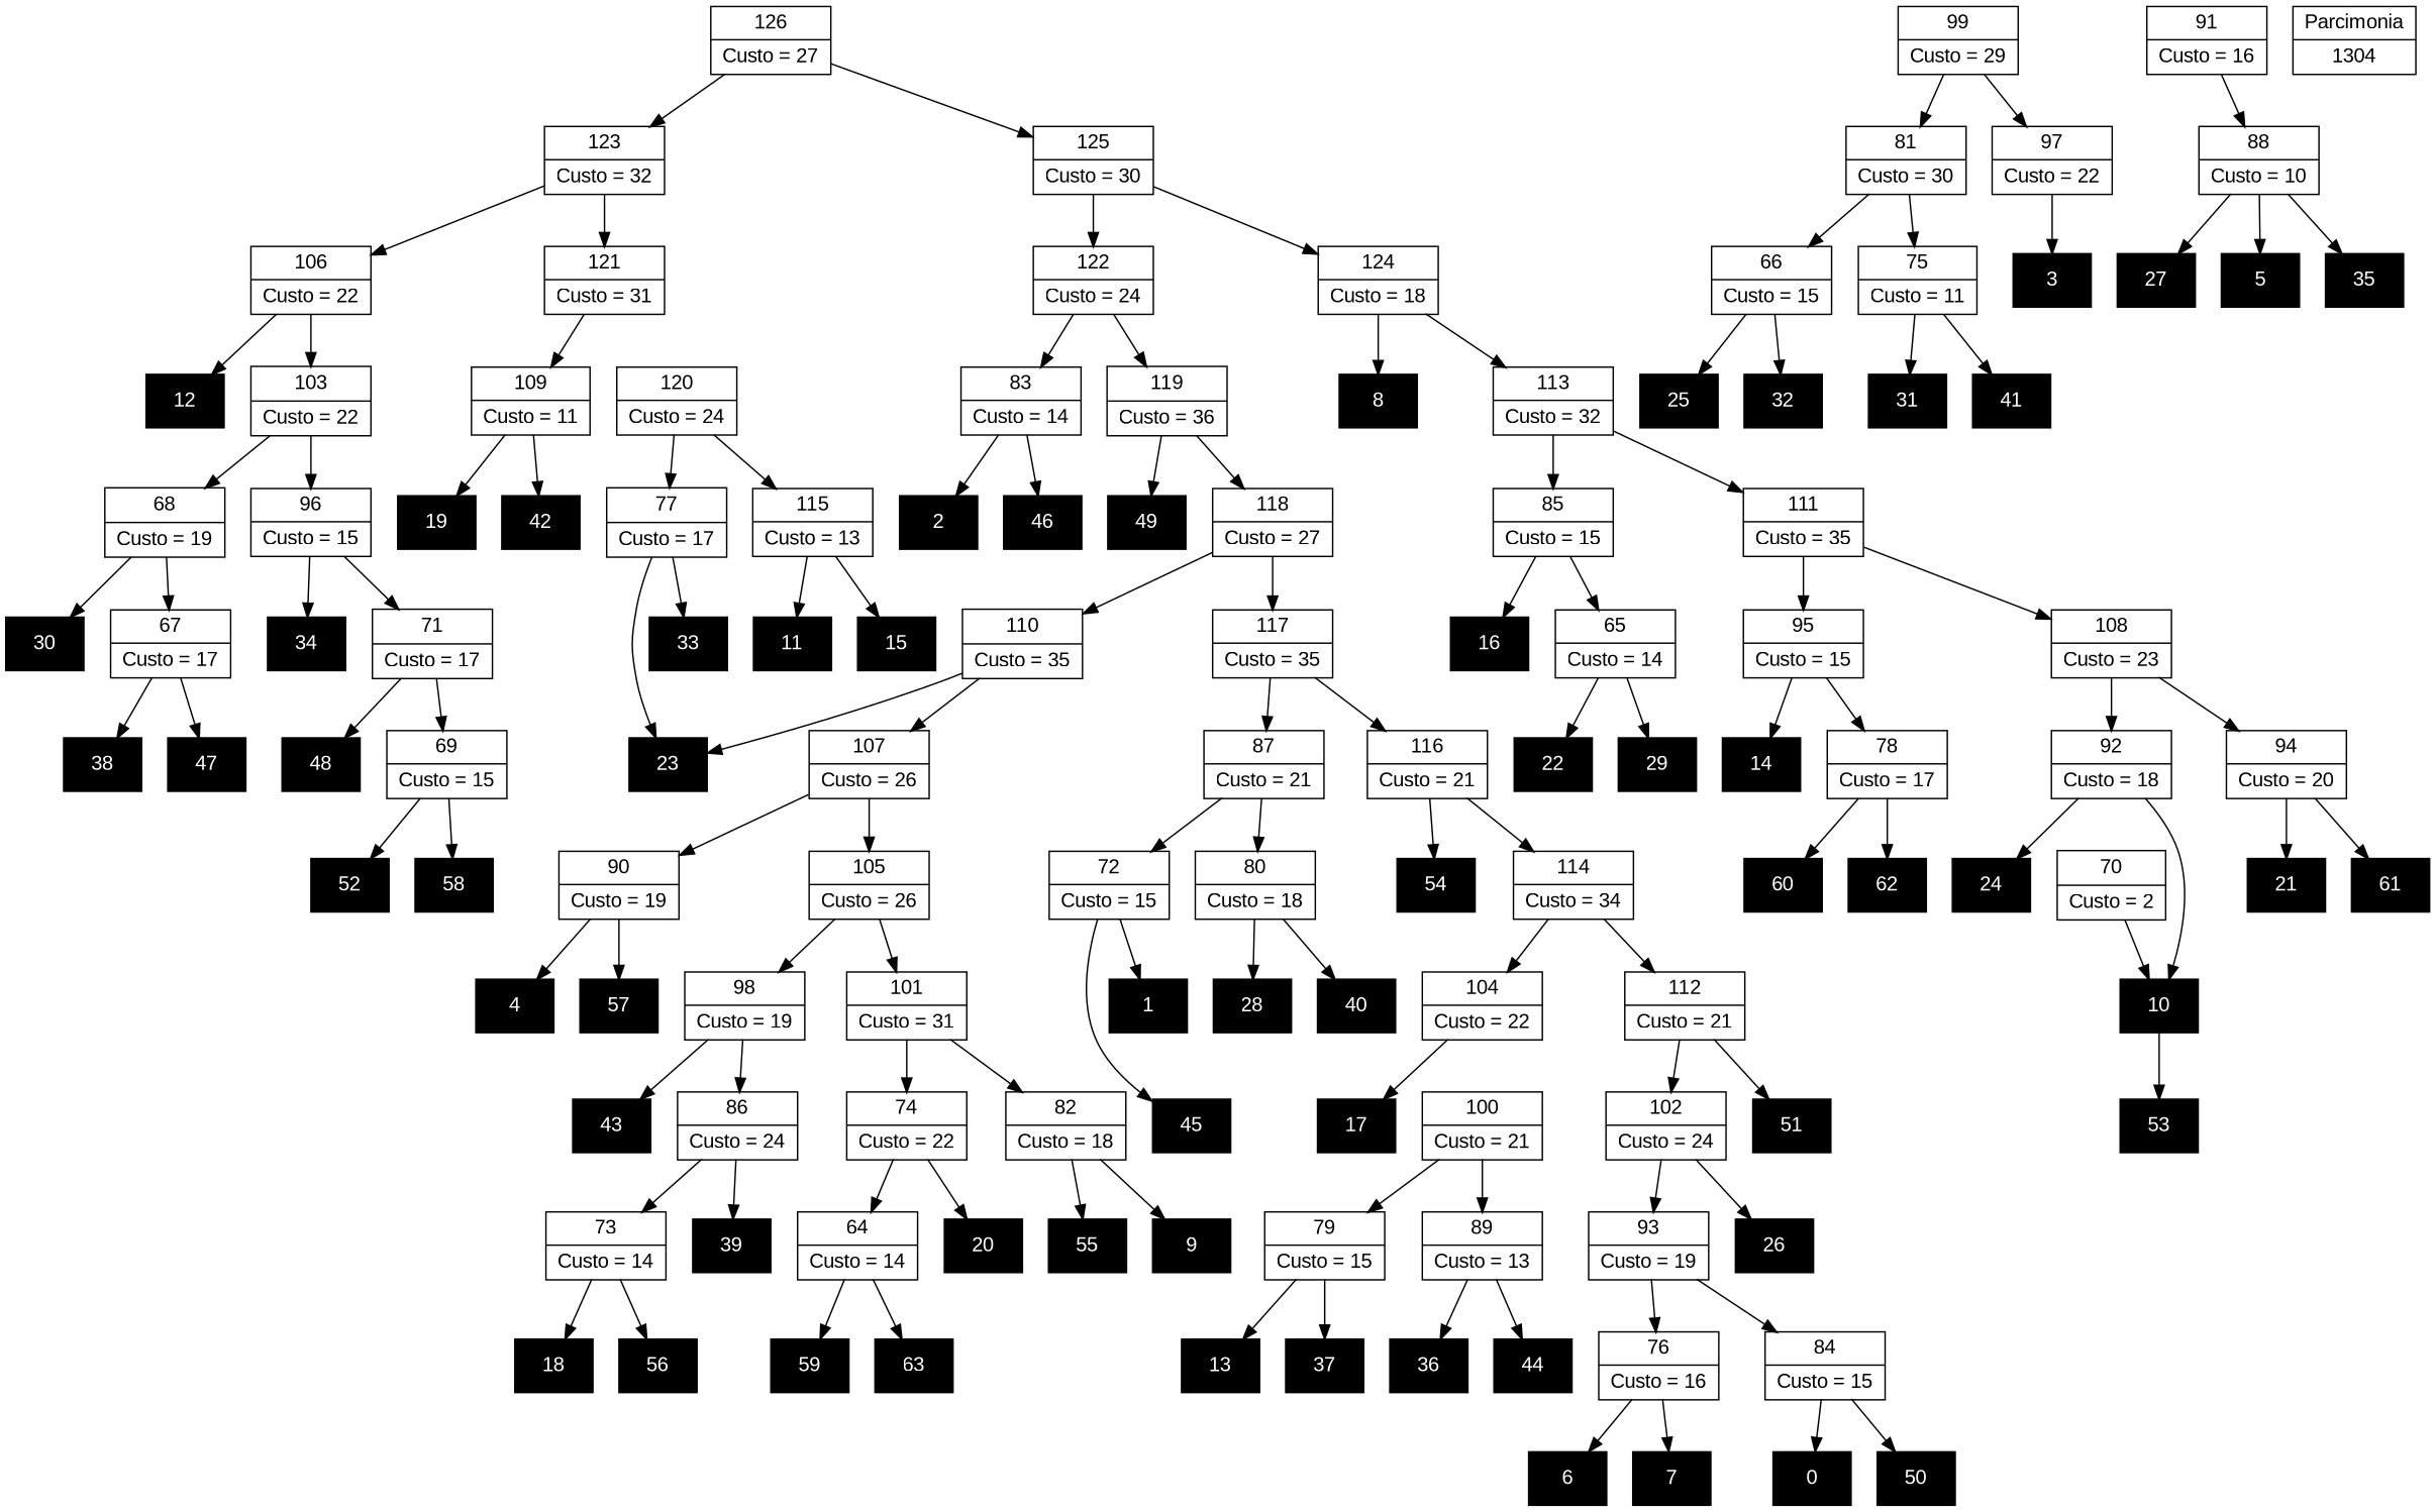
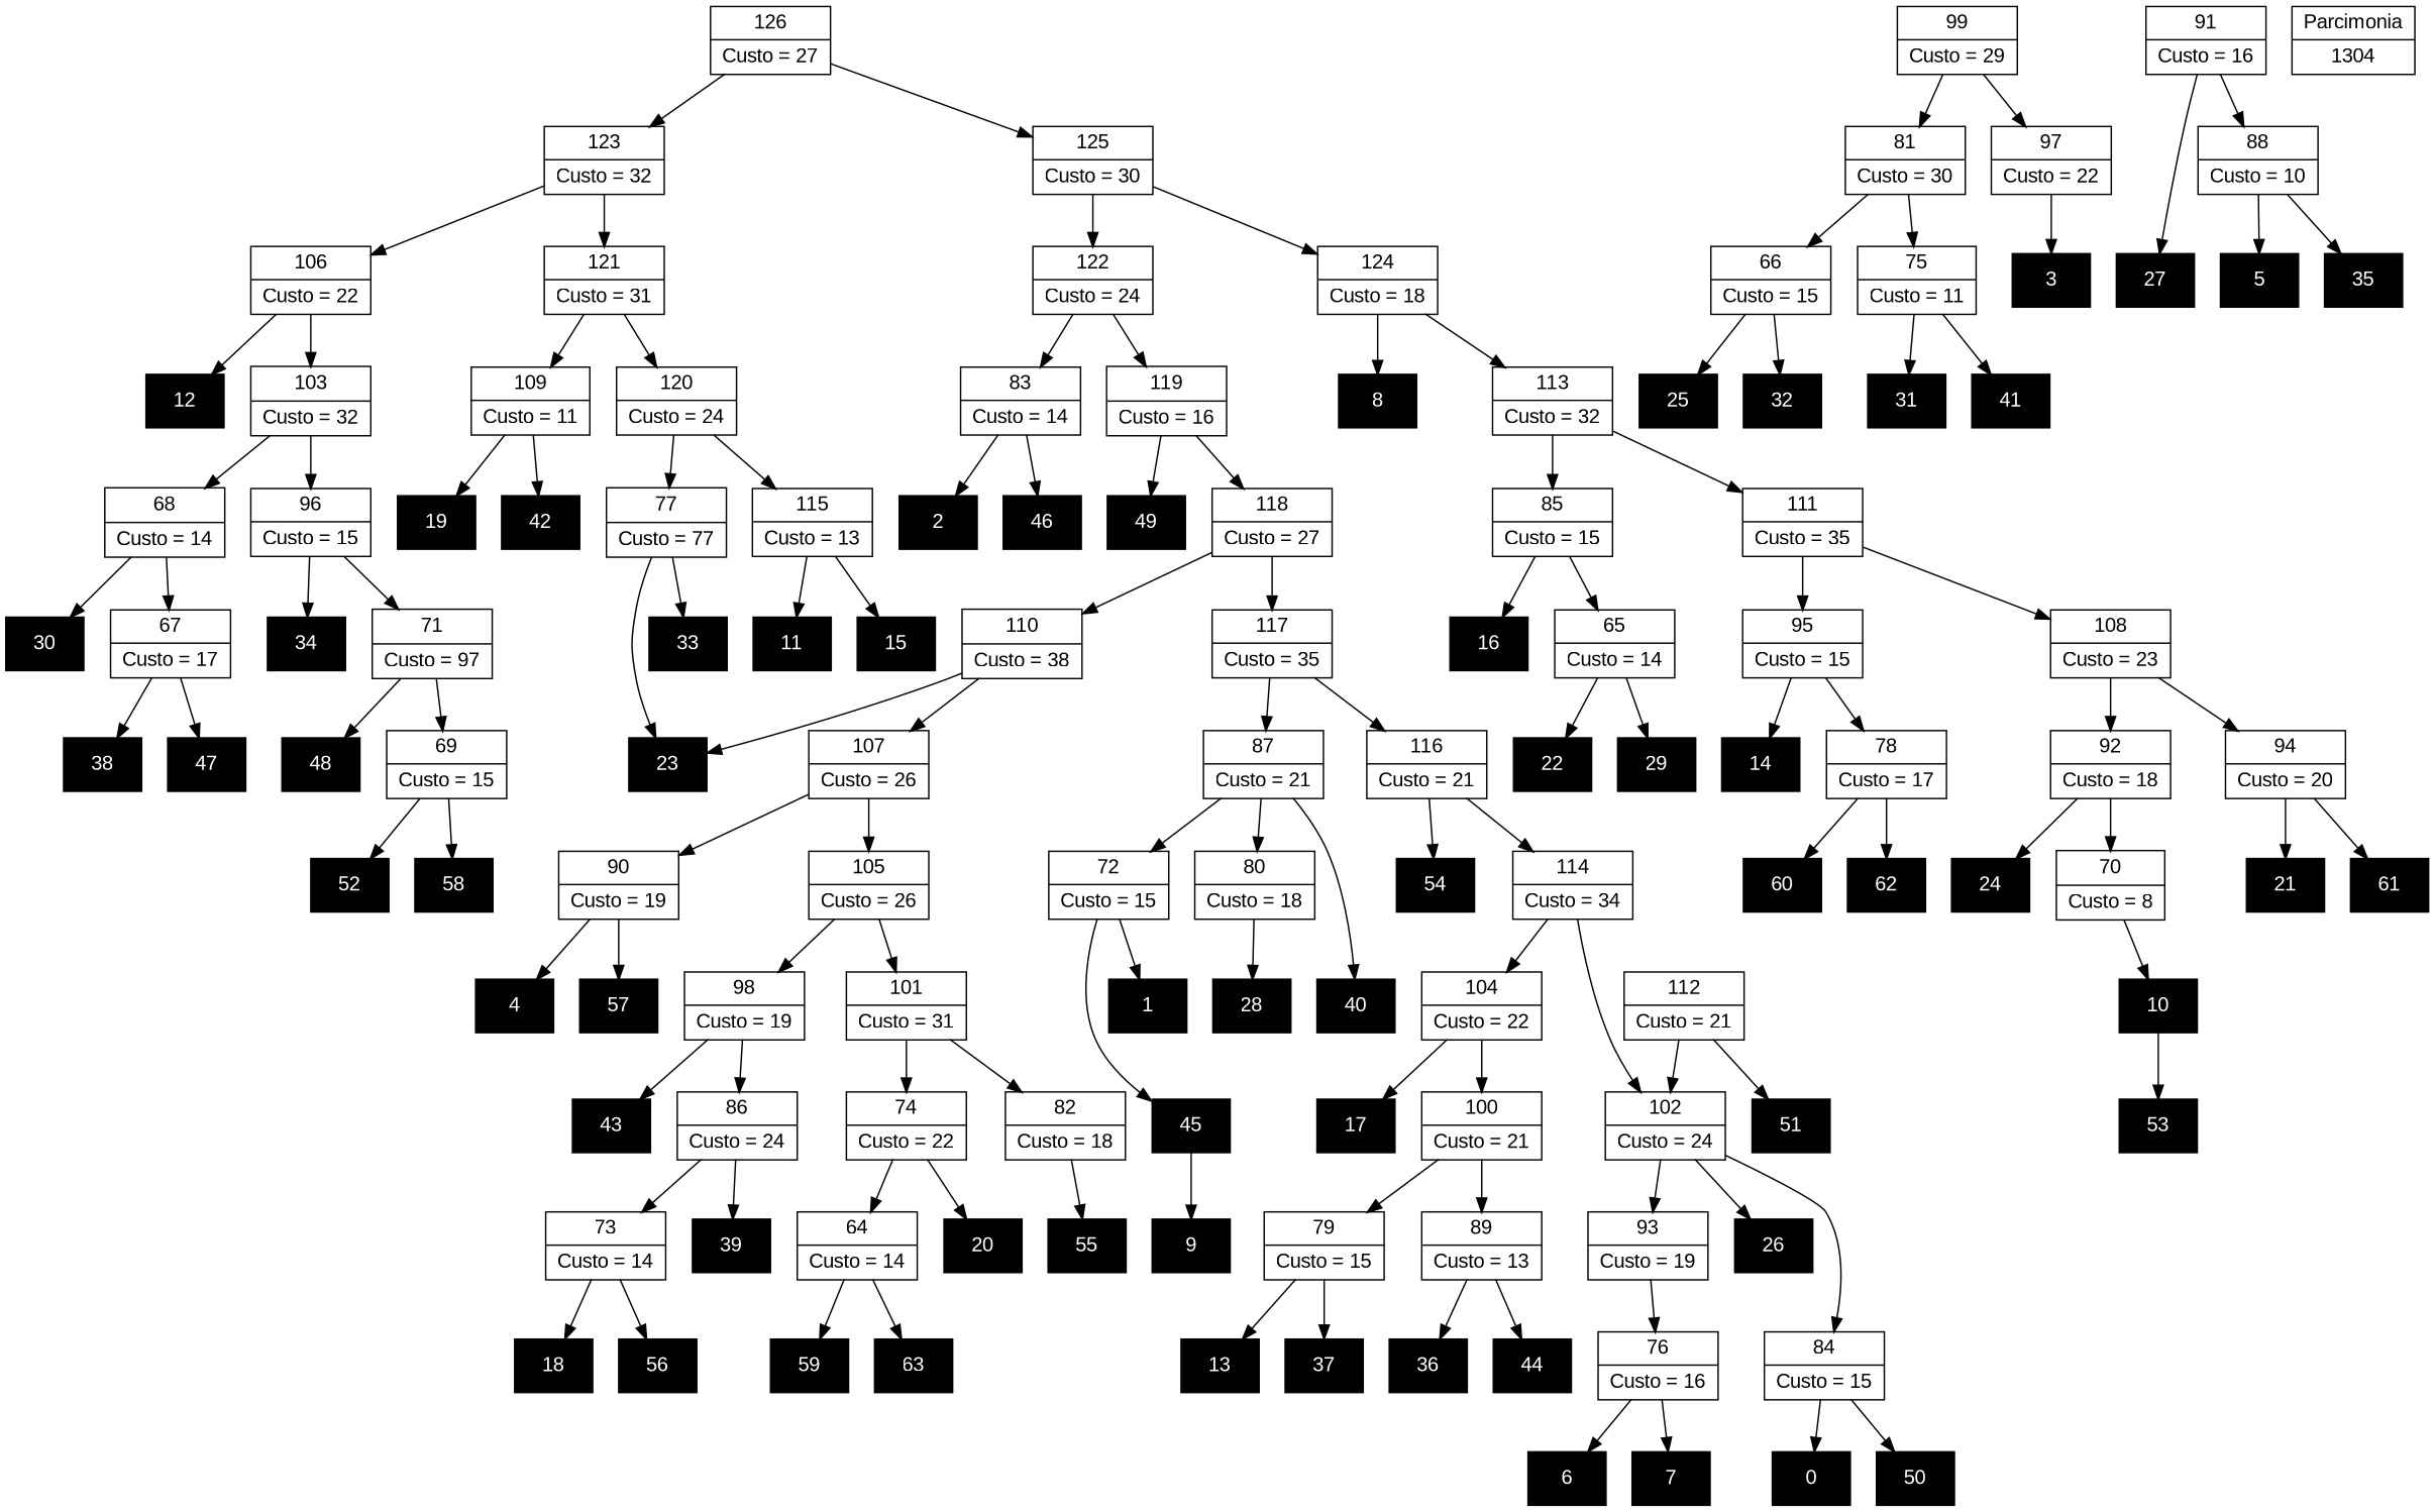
  digraph {
    fontname="Liberation Sans"
    node [fontname="Liberation Sans" shape=record]
    edge [fontname="Liberation Sans"]
    n1 [color=black fontcolor=white fontsize=14 height=0.5 label="{0}" style=filled]
    n2 [color=black fontcolor=white fontsize=14 height=0.5 label="{1}" style=filled]
    n3 [color=black fontcolor=white fontsize=14 height=0.5 label="{2}" style=filled]
    n4 [color=black fontcolor=white fontsize=14 height=0.5 label="{3}" style=filled]
    n5 [color=black fontcolor=white fontsize=14 height=0.5 label="{4}" style=filled]
    n6 [color=black fontcolor=white fontsize=14 height=0.5 label="{5}" style=filled]
    n7 [color=black fontcolor=white fontsize=14 height=0.5 label="{6}" style=filled]
    n8 [color=black fontcolor=white fontsize=14 height=0.5 label="{7}" style=filled]
    n9 [color=black fontcolor=white fontsize=14 height=0.5 label="{8}" style=filled]
    n10 [color=black fontcolor=white fontsize=14 height=0.5 label="{9}" style=filled]
    n11 [color=black fontcolor=white fontsize=14 height=0.5 label="{10}" style=filled]
    n12 [color=black fontcolor=white fontsize=14 height=0.5 label="{53}" style=filled]
    n13 [color=black fontcolor=white fontsize=14 height=0.5 label="{11}" style=filled]
    n14 [color=black fontcolor=white fontsize=14 height=0.5 label="{12}" style=filled]
    n15 [color=black fontcolor=white fontsize=14 height=0.5 label="{13}" style=filled]
    n16 [color=black fontcolor=white fontsize=14 height=0.5 label="{14}" style=filled]
    n17 [color=black fontcolor=white fontsize=14 height=0.5 label="{15}" style=filled]
    n18 [color=black fontcolor=white fontsize=14 height=0.5 label="{16}" style=filled]
    n19 [color=black fontcolor=white fontsize=14 height=0.5 label="{17}" style=filled]
    n20 [color=black fontcolor=white fontsize=14 height=0.5 label="{18}" style=filled]
    n21 [color=black fontcolor=white fontsize=14 height=0.5 label="{19}" style=filled]
    n22 [color=black fontcolor=white fontsize=14 height=0.5 label="{20}" style=filled]
    n23 [color=black fontcolor=white fontsize=14 height=0.5 label="{21}" style=filled]
    n24 [color=black fontcolor=white fontsize=14 height=0.5 label="{22}" style=filled]
    n25 [color=black fontcolor=white fontsize=14 height=0.5 label="{23}" style=filled]
    n26 [color=black fontcolor=white fontsize=14 height=0.5 label="{24}" style=filled]
    n27 [color=black fontcolor=white fontsize=14 height=0.5 label="{25}" style=filled]
    n28 [color=black fontcolor=white fontsize=14 height=0.5 label="{26}" style=filled]
    n29 [color=black fontcolor=white fontsize=14 height=0.5 label="{27}" style=filled]
    n30 [color=black fontcolor=white fontsize=14 height=0.5 label="{28}" style=filled]
    n31 [color=black fontcolor=white fontsize=14 height=0.5 label="{29}" style=filled]
    n32 [color=black fontcolor=white fontsize=14 height=0.5 label="{30}" style=filled]
    n33 [color=black fontcolor=white fontsize=14 height=0.5 label="{31}" style=filled]
    n34 [color=black fontcolor=white fontsize=14 height=0.5 label="{32}" style=filled]
    n35 [color=black fontcolor=white fontsize=14 height=0.5 label="{33}" style=filled]
    n36 [color=black fontcolor=white fontsize=14 height=0.5 label="{34}" style=filled]
    n37 [color=black fontcolor=white fontsize=14 height=0.5 label="{35}" style=filled]
    n38 [color=black fontcolor=white fontsize=14 height=0.5 label="{36}" style=filled]
    n39 [color=black fontcolor=white fontsize=14 height=0.5 label="{37}" style=filled]
    n40 [color=black fontcolor=white fontsize=14 height=0.5 label="{38}" style=filled]
    n41 [color=black fontcolor=white fontsize=14 height=0.5 label="{39}" style=filled]
    n42 [color=black fontcolor=white fontsize=14 height=0.5 label="{40}" style=filled]
    n43 [color=black fontcolor=white fontsize=14 height=0.5 label="{41}" style=filled]
    n44 [color=black fontcolor=white fontsize=14 height=0.5 label="{42}" style=filled]
    n45 [color=black fontcolor=white fontsize=14 height=0.5 label="{43}" style=filled]
    n46 [color=black fontcolor=white fontsize=14 height=0.5 label="{44}" style=filled]
    n47 [color=black fontcolor=white fontsize=14 height=0.5 label="{45}" style=filled]
    n48 [color=black fontcolor=white fontsize=14 height=0.5 label="{46}" style=filled]
    n49 [color=black fontcolor=white fontsize=14 height=0.5 label="{47}" style=filled]
    n50 [color=black fontcolor=white fontsize=14 height=0.5 label="{48}" style=filled]
    n51 [color=black fontcolor=white fontsize=14 height=0.5 label="{49}" style=filled]
    n52 [color=black fontcolor=white fontsize=14 height=0.5 label="{50}" style=filled]
    n53 [color=black fontcolor=white fontsize=14 height=0.5 label="{51}" style=filled]
    n54 [color=black fontcolor=white fontsize=14 height=0.5 label="{52}" style=filled]
    n55 [color=black fontcolor=white fontsize=14 height=0.5 label="{54}" style=filled]
    n56 [color=black fontcolor=white fontsize=14 height=0.5 label="{55}" style=filled]
    n57 [color=black fontcolor=white fontsize=14 height=0.5 label="{56}" style=filled]
    n58 [color=black fontcolor=white fontsize=14 height=0.5 label="{57}" style=filled]
    n59 [color=black fontcolor=white fontsize=14 height=0.5 label="{58}" style=filled]
    n60 [color=black fontcolor=white fontsize=14 height=0.5 label="{59}" style=filled]
    n61 [color=black fontcolor=white fontsize=14 height=0.5 label="{60}" style=filled]
    n62 [color=black fontcolor=white fontsize=14 height=0.5 label="{61}" style=filled]
    n63 [color=black fontcolor=white fontsize=14 height=0.5 label="{62}" style=filled]
    n64 [color=black fontcolor=white fontsize=14 height=0.5 label="{63}" style=filled]
    n65 [label="{64|Custo = 14}"]
    n66 [label="{65|Custo = 14}"]
    n67 [label="{66|Custo = 15}"]
    n68 [label="{67|Custo = 17}"]
-   n69 [label="{68|Custo = 19}"]
+   n69 [label="{68|Custo = 14}"]
    n70 [label="{69|Custo = 15}"]
-   n71 [label="{70|Custo = 2}"]
-   n72 [label="{71|Custo = 17}"]
+   n71 [label="{70|Custo = 8}"]
+   n72 [label="{71|Custo = 97}"]
    n73 [label="{72|Custo = 15}"]
    n74 [label="{73|Custo = 14}"]
    n75 [label="{74|Custo = 22}"]
    n76 [label="{75|Custo = 11}"]
    n77 [label="{76|Custo = 16}"]
-   n78 [label="{77|Custo = 17}"]
+   n78 [label="{77|Custo = 77}"]
    n79 [label="{78|Custo = 17}"]
    n80 [label="{79|Custo = 15}"]
    n81 [label="{80|Custo = 18}"]
    n82 [label="{81|Custo = 30}"]
    n83 [label="{82|Custo = 18}"]
    n84 [label="{83|Custo = 14}"]
    n85 [label="{84|Custo = 15}"]
    n86 [label="{85|Custo = 15}"]
    n87 [label="{86|Custo = 24}"]
    n88 [label="{87|Custo = 21}"]
    n89 [label="{88|Custo = 10}"]
    n90 [label="{89|Custo = 13}"]
    n91 [label="{90|Custo = 19}"]
    n92 [label="{91|Custo = 16}"]
    n93 [label="{92|Custo = 18}"]
    n94 [label="{93|Custo = 19}"]
    n95 [label="{94|Custo = 20}"]
    n96 [label="{95|Custo = 15}"]
    n97 [label="{96|Custo = 15}"]
    n98 [label="{97|Custo = 22}"]
    n99 [label="{98|Custo = 19}"]
    n100 [label="{99|Custo = 29}"]
    n101 [label="{100|Custo = 21}"]
    n102 [label="{101|Custo = 31}"]
    n103 [label="{102|Custo = 24}"]
-   n104 [label="{103|Custo = 22}"]
+   n104 [label="{103|Custo = 32}"]
    n105 [label="{104|Custo = 22}"]
    n106 [label="{105|Custo = 26}"]
    n107 [label="{106|Custo = 22}"]
    n108 [label="{107|Custo = 26}"]
    n109 [label="{108|Custo = 23}"]
    n110 [label="{109|Custo = 11}"]
-   n111 [label="{110|Custo = 35}"]
+   n111 [label="{110|Custo = 38}"]
    n112 [label="{111|Custo = 35}"]
    n113 [label="{112|Custo = 21}"]
    n114 [label="{113|Custo = 32}"]
    n115 [label="{114|Custo = 34}"]
    n116 [label="{115|Custo = 13}"]
    n117 [label="{116|Custo = 21}"]
    n118 [label="{117|Custo = 35}"]
    n119 [label="{118|Custo = 27}"]
-   n120 [label="{119|Custo = 36}"]
+   n120 [label="{119|Custo = 16}"]
    n121 [label="{120|Custo = 24}"]
    n122 [label="{121|Custo = 31}"]
    n123 [label="{122|Custo = 24}"]
    n124 [label="{123|Custo = 32}"]
    n125 [label="{124|Custo = 18}"]
    n126 [label="{125|Custo = 30}"]
    n127 [label="{126|Custo = 27}"]
    n128 [label="{Parcimonia|1304}"]
    n11 -> n12
    n65 -> n60
    n65 -> n64
    n66 -> n24
    n66 -> n31
    n67 -> n27
    n67 -> n34
    n68 -> n40
    n68 -> n49
    n69 -> n32
    n69 -> n68
    n70 -> n54
    n70 -> n59
    n71 -> n11
    n72 -> n50
    n72 -> n70
    n73 -> n2
    n73 -> n47
    n74 -> n20
    n74 -> n57
    n75 -> n22
    n75 -> n65
    n76 -> n33
    n76 -> n43
    n77 -> n7
    n77 -> n8
    n78 -> n25
    n78 -> n35
    n79 -> n61
    n79 -> n63
    n80 -> n15
    n80 -> n39
    n81 -> n30
-   n81 -> n42
+   n88 -> n42
    n82 -> n67
    n82 -> n76
-   n83 -> n10
+   n47 -> n10
    n83 -> n56
    n84 -> n3
    n84 -> n48
    n85 -> n1
    n85 -> n52
    n86 -> n18
    n86 -> n66
    n87 -> n41
    n87 -> n74
    n88 -> n73
    n88 -> n81
    n89 -> n6
    n89 -> n37
    n90 -> n38
    n90 -> n46
    n91 -> n5
    n91 -> n58
-   n89 -> n29
+   n92 -> n29
    n92 -> n89
    n93 -> n26
-   n93 -> n11
+   n93 -> n71
    n94 -> n77
-   n94 -> n85
+   n103 -> n85
    n95 -> n23
    n95 -> n62
    n96 -> n16
    n96 -> n79
    n97 -> n36
    n97 -> n72
    n98 -> n4
    n99 -> n45
    n99 -> n87
    n100 -> n82
    n100 -> n98
    n101 -> n80
    n101 -> n90
    n102 -> n75
    n102 -> n83
    n103 -> n28
    n103 -> n94
    n104 -> n69
    n104 -> n97
    n105 -> n19
+   n105 -> n101
    n106 -> n99
    n106 -> n102
    n107 -> n14
    n107 -> n104
    n108 -> n91
    n108 -> n106
    n109 -> n93
    n109 -> n95
    n110 -> n21
    n110 -> n44
    n111 -> n25
    n111 -> n108
    n112 -> n96
    n112 -> n109
    n113 -> n53
    n113 -> n103
    n114 -> n86
    n114 -> n112
    n115 -> n105
-   n115 -> n113
+   n115 -> n103
    n116 -> n13
    n116 -> n17
    n117 -> n55
    n117 -> n115
    n118 -> n88
    n118 -> n117
    n119 -> n111
    n119 -> n118
    n120 -> n51
    n120 -> n119
    n121 -> n78
    n121 -> n116
    n122 -> n110
+   n122 -> n121
    n123 -> n84
    n123 -> n120
    n124 -> n107
    n124 -> n122
    n125 -> n9
    n125 -> n114
    n126 -> n123
    n126 -> n125
    n127 -> n124
    n127 -> n126
  }
